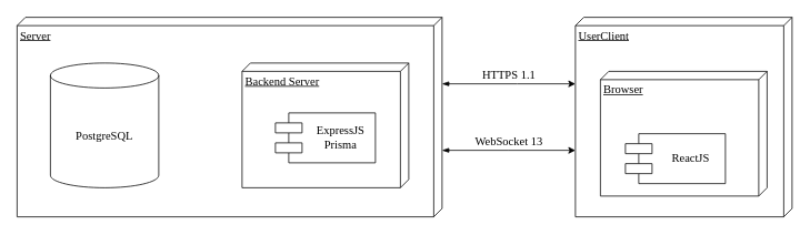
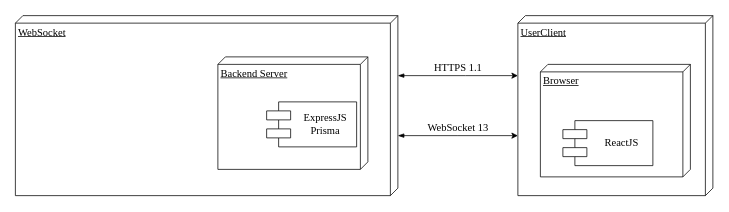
  <mxCell id="0" />
  <mxCell id="1" parent="0" />
  <mxCell id="2" value="HTTPS 1.1" style="edgeStyle=orthogonalEdgeStyle;shape=connector;rounded=0;orthogonalLoop=1;jettySize=auto;html=1;labelBackgroundColor=default;strokeColor=default;align=center;verticalAlign=middle;fontFamily=Times New Roman;fontSize=14;fontColor=default;startArrow=blockThin;startFill=1;endArrow=classic;" parent="1" source="4" target="5" edge="1"><mxGeometry y="10" relative="1" as="geometry"><Array as="points"><mxPoint x="620" y="100" /><mxPoint x="620" y="100" /></Array><mxPoint as="offset" /></mxGeometry></mxCell>
  <mxCell id="3" value="WebSocket 13" style="edgeStyle=orthogonalEdgeStyle;shape=connector;rounded=0;orthogonalLoop=1;jettySize=auto;html=1;labelBackgroundColor=default;strokeColor=default;align=center;verticalAlign=middle;fontFamily=Times New Roman;fontSize=14;fontColor=default;startArrow=blockThin;startFill=1;endArrow=classic;" parent="1" source="4" target="5" edge="1"><mxGeometry y="10" relative="1" as="geometry"><Array as="points"><mxPoint x="610" y="180" /><mxPoint x="610" y="180" /></Array><mxPoint as="offset" /></mxGeometry></mxCell>
- <mxCell id="4" value="&lt;font style=&quot;font-size: 14px;&quot; face=&quot;Times New Roman&quot;&gt;Server&lt;/font&gt;" style="verticalAlign=top;align=left;spacingTop=8;spacingLeft=2;spacingRight=12;shape=cube;size=10;direction=south;fontStyle=4;html=1;rounded=0;shadow=0;comic=0;labelBackgroundColor=none;strokeWidth=1;fontFamily=Verdana;fontSize=12" parent="1" vertex="1"><mxGeometry x="20" y="20" width="510" height="240" as="geometry" /></mxCell>
+ <mxCell id="4" value="&lt;font style=&quot;font-size: 14px;&quot; face=&quot;Times New Roman&quot;&gt;WebSocket&lt;/font&gt;" style="verticalAlign=top;align=left;spacingTop=8;spacingLeft=2;spacingRight=12;shape=cube;size=10;direction=south;fontStyle=4;html=1;rounded=0;shadow=0;comic=0;labelBackgroundColor=none;strokeWidth=1;fontFamily=Verdana;fontSize=12" parent="1" vertex="1"><mxGeometry x="20" y="20" width="510" height="240" as="geometry" /></mxCell>
  <mxCell id="5" value="UserClient" style="verticalAlign=top;align=left;spacingTop=8;spacingLeft=2;spacingRight=12;shape=cube;size=10;direction=south;fontStyle=4;html=1;rounded=0;shadow=0;comic=0;labelBackgroundColor=none;strokeWidth=1;fontFamily=Times New Roman;fontSize=14;" parent="1" vertex="1"><mxGeometry x="690" y="20" width="260" height="240" as="geometry" /></mxCell>
  <mxCell id="6" value="&lt;font face=&quot;Times New Roman&quot; style=&quot;font-size: 14px;&quot;&gt;Backend Server&lt;/font&gt;" style="verticalAlign=top;align=left;spacingTop=8;spacingLeft=2;spacingRight=12;shape=cube;size=10;direction=south;fontStyle=4;html=1;rounded=0;shadow=0;comic=0;labelBackgroundColor=none;strokeWidth=1;fontFamily=Verdana;fontSize=12" parent="1" vertex="1"><mxGeometry x="290" y="75" width="200" height="150" as="geometry" /></mxCell>
- <mxCell id="7" value="&lt;font style=&quot;font-size: 14px;&quot; face=&quot;Times New Roman&quot;&gt;ExpressJS&lt;br&gt;Prisma&lt;/font&gt;" style="shape=component;align=center;spacingLeft=36;rounded=0;shadow=0;comic=0;labelBackgroundColor=none;strokeWidth=1;fontFamily=Verdana;fontSize=12;html=1;" parent="1" vertex="1"><mxGeometry x="330" y="135" width="120" height="60" as="geometry" /></mxCell>
+ <mxCell id="7" value="&lt;font style=&quot;font-size: 14px;&quot; face=&quot;Times New Roman&quot;&gt;ExpressJS&lt;br&gt;Prisma&lt;/font&gt;" style="shape=component;align=center;spacingLeft=36;rounded=0;shadow=0;comic=0;labelBackgroundColor=none;strokeWidth=1;fontFamily=Verdana;fontSize=12;html=1;" parent="1" vertex="1"><mxGeometry x="355" y="135" width="120" height="60" as="geometry" /></mxCell>
  <mxCell id="8" value="Browser" style="verticalAlign=top;align=left;spacingTop=8;spacingLeft=2;spacingRight=12;shape=cube;size=10;direction=south;fontStyle=4;html=1;rounded=0;shadow=0;comic=0;labelBackgroundColor=none;strokeWidth=1;fontFamily=Times New Roman;fontSize=14;" parent="1" vertex="1"><mxGeometry x="720" y="85" width="200" height="150" as="geometry" /></mxCell>
  <mxCell id="9" value="&lt;font style=&quot;font-size: 14px;&quot; face=&quot;Times New Roman&quot;&gt;ReactJS&lt;/font&gt;" style="shape=component;align=center;spacingLeft=36;rounded=0;shadow=0;comic=0;labelBackgroundColor=none;strokeWidth=1;fontFamily=Verdana;fontSize=12;html=1;" parent="1" vertex="1"><mxGeometry x="750" y="160" width="120" height="60" as="geometry" /></mxCell>
- <mxCell id="10" value="&lt;font style=&quot;font-size: 14px;&quot; face=&quot;Times New Roman&quot;&gt;PostgreSQL&lt;/font&gt;" style="shape=cylinder3;whiteSpace=wrap;html=1;boundedLbl=1;backgroundOutline=1;size=15;" parent="1" vertex="1"><mxGeometry x="60" y="75" width="130" height="150" as="geometry" /></mxCell>
